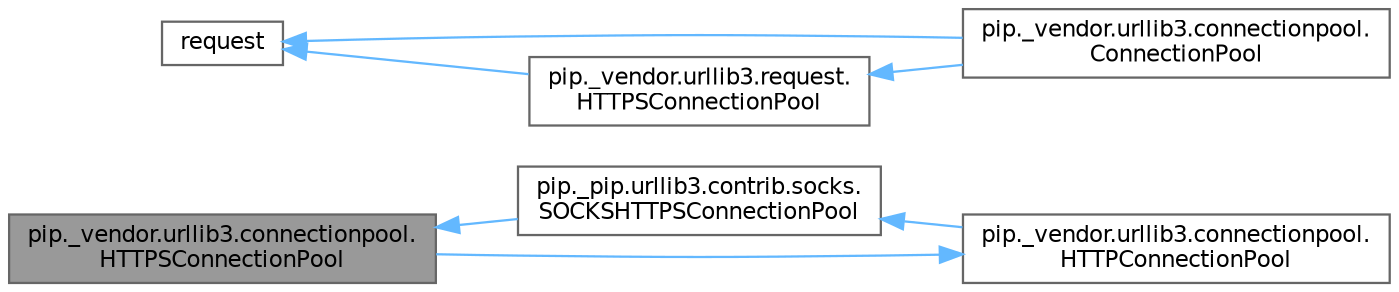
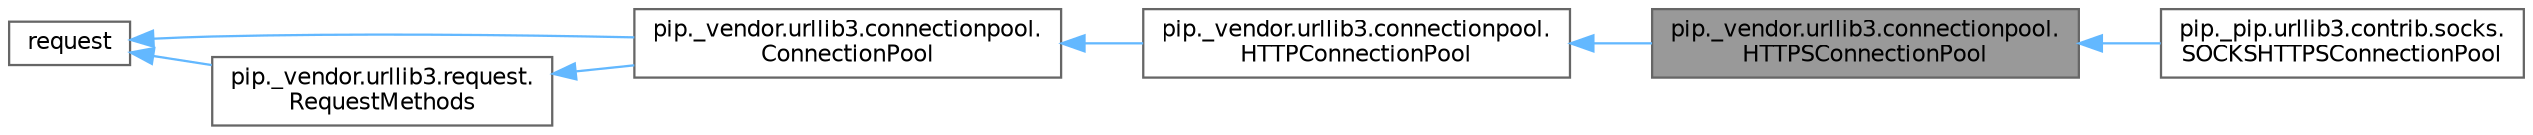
  digraph {
    rankdir=LR
    node [color=gray40 fillcolor=white fontname=Helvetica fontsize=10 shape=box style=filled]
    edge [color=steelblue1 dir=back fontname=Helvetica fontsize=10 labelfontname=Helvetica labelfontsize=10 style=solid]
    n1 [fillcolor=grey60 fontcolor=black height=0.2 label="pip._vendor.urllib3.connectionpool.\lHTTPSConnectionPool" width=0.4]
    n2 [height=0.2 label="pip._pip.urllib3.contrib.socks.\lSOCKSHTTPSConnectionPool" width=0.4]
    n3 [height=0.2 label="pip._vendor.urllib3.connectionpool.\lHTTPConnectionPool" width=0.4]
    n4 [height=0.2 label="pip._vendor.urllib3.connectionpool.\lConnectionPool" width=0.4]
    n5 [height=0.2 label=request width=0.4]
-   n6 [height=0.2 label="pip._vendor.urllib3.request.\lHTTPSConnectionPool" width=0.4]
+   n6 [height=0.2 label="pip._vendor.urllib3.request.\lRequestMethods" width=0.4]
    n1 -> n2
    n3 -> n1
-   n2 -> n3
+   n4 -> n3
    n5 -> n4
    n5 -> n6
    n6 -> n4
  }
